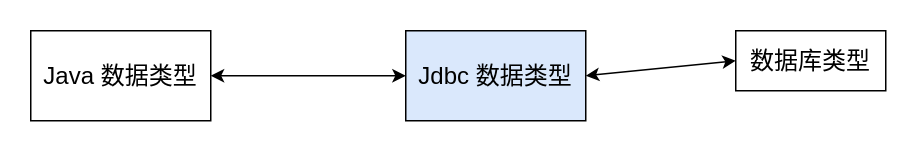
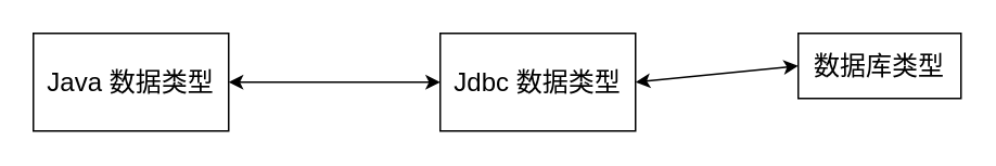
  <mxCell id="0" />
  <mxCell id="1" parent="0" />
  <mxCell id="2" value="&lt;font style=&quot;font-size: 16px&quot;&gt;Java 数据类型&lt;/font&gt;" style="rounded=0;whiteSpace=wrap;html=1;" vertex="1" parent="1"><mxGeometry x="20" y="20" width="120" height="60" as="geometry" /></mxCell>
- <mxCell id="3" value="&lt;font style=&quot;font-size: 16px&quot;&gt;Jdbc 数据类型&lt;/font&gt;" style="rounded=0;whiteSpace=wrap;html=1;fillColor=#dae8fc;" vertex="1" parent="1"><mxGeometry x="270" y="20" width="120" height="60" as="geometry" /></mxCell>
+ <mxCell id="3" value="&lt;font style=&quot;font-size: 16px&quot;&gt;Jdbc 数据类型&lt;/font&gt;" style="rounded=0;whiteSpace=wrap;html=1;" vertex="1" parent="1"><mxGeometry x="270" y="20" width="120" height="60" as="geometry" /></mxCell>
  <mxCell id="4" value="&lt;font style=&quot;font-size: 16px&quot;&gt;数据库类型&lt;/font&gt;" style="rounded=0;whiteSpace=wrap;html=1;" vertex="1" parent="1"><mxGeometry x="490" y="20" width="100" height="40" as="geometry" /></mxCell>
  <mxCell id="5" value="" style="endArrow=classic;startArrow=classic;html=1;exitX=1;exitY=0.5;exitDx=0;exitDy=0;entryX=0;entryY=0.5;entryDx=0;entryDy=0;" edge="1" parent="1" source="2" target="3"><mxGeometry width="50" height="50" relative="1" as="geometry"><mxPoint x="200" y="310" as="sourcePoint" /><mxPoint x="250" y="260" as="targetPoint" /></mxGeometry></mxCell>
  <mxCell id="6" value="" style="endArrow=classic;startArrow=classic;html=1;exitX=1;exitY=0.5;exitDx=0;exitDy=0;entryX=0;entryY=0.5;entryDx=0;entryDy=0;" edge="1" parent="1" source="3" target="4"><mxGeometry width="50" height="50" relative="1" as="geometry"><mxPoint x="440" y="160" as="sourcePoint" /><mxPoint x="570" y="160" as="targetPoint" /></mxGeometry></mxCell>
